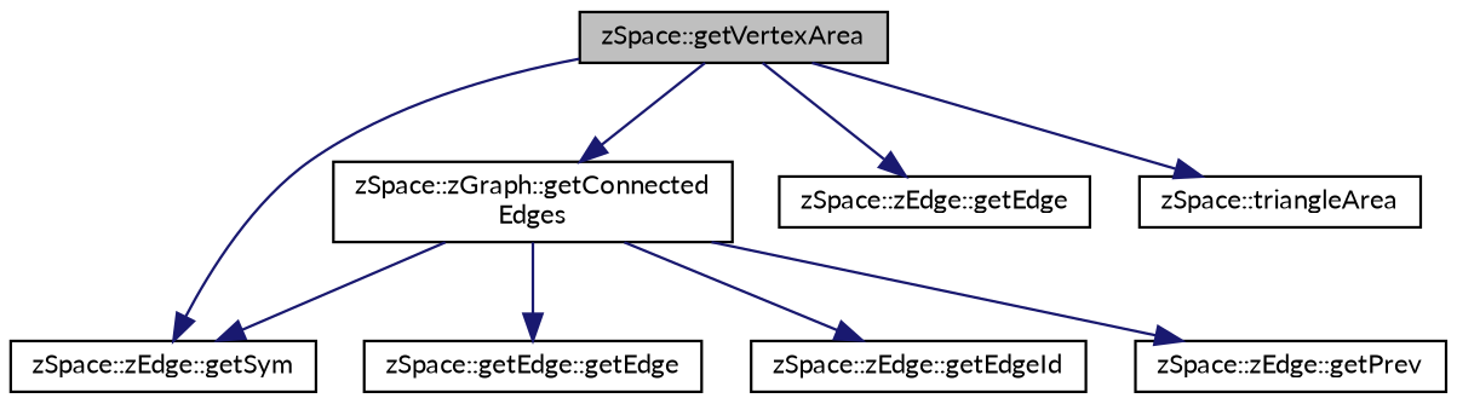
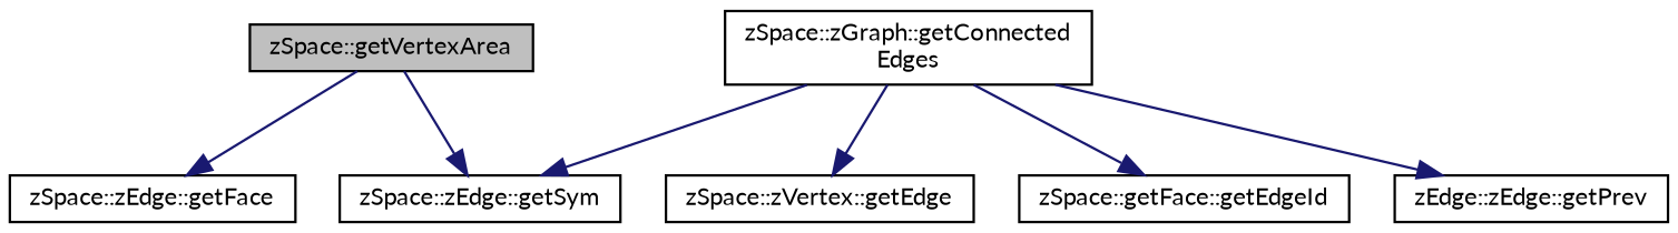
  digraph {
    fontname=Lato
    rankdir=TB
    node [color=black fillcolor=white fontname=Lato fontsize=10 shape=record style=filled]
    edge [color=midnightblue fontname=Lato fontsize=10 labelfontname=Helvetica labelfontsize=10 style=solid]
    n1 [fillcolor=grey75 fontcolor=black height=0.2 label="zSpace::getVertexArea" width=0.4]
    n2 [height=0.2 label="zSpace::zGraph::getConnected\lEdges" width=0.4]
    n3 [height=0.2 label="zSpace::zEdge::getSym" width=0.4]
-   n4 [height=0.2 label="zSpace::zEdge::getEdge" width=0.4]
-   n5 [height=0.2 label="zSpace::triangleArea" width=0.4]
-   n6 [height=0.2 label="zSpace::getEdge::getEdge" width=0.4]
-   n7 [height=0.2 label="zSpace::zEdge::getEdgeId" width=0.4]
-   n8 [height=0.2 label="zSpace::zEdge::getPrev" width=0.4]
-   n1 -> n2
+   n4 [height=0.2 label="zSpace::zEdge::getFace" width=0.4]
+   n6 [height=0.2 label="zSpace::zVertex::getEdge" width=0.4]
+   n7 [height=0.2 label="zSpace::getFace::getEdgeId" width=0.4]
+   n8 [height=0.2 label="zEdge::zEdge::getPrev" width=0.4]
    n1 -> n3
    n1 -> n4
-   n1 -> n5
    n2 -> n3
    n2 -> n6
    n2 -> n7
    n2 -> n8
  }
